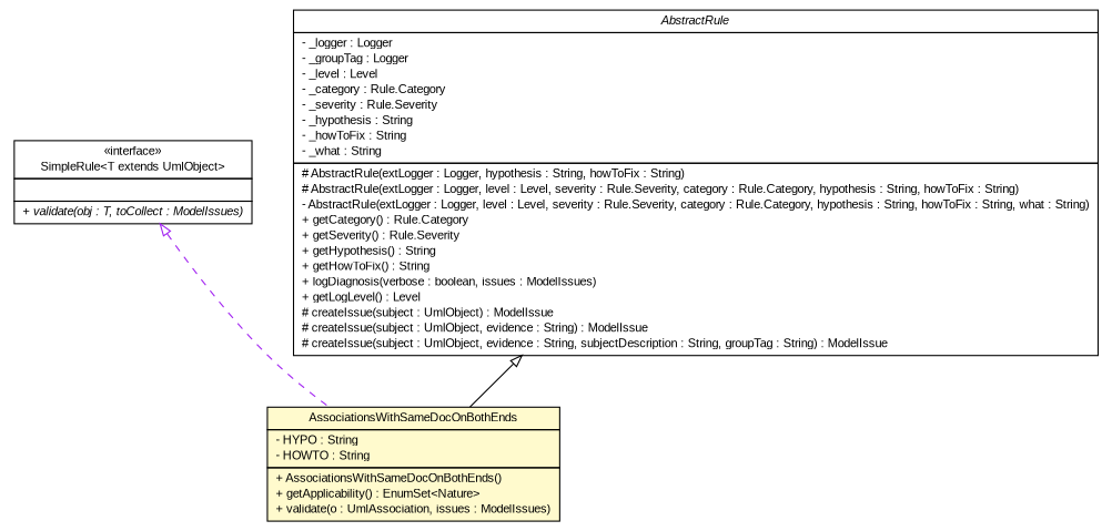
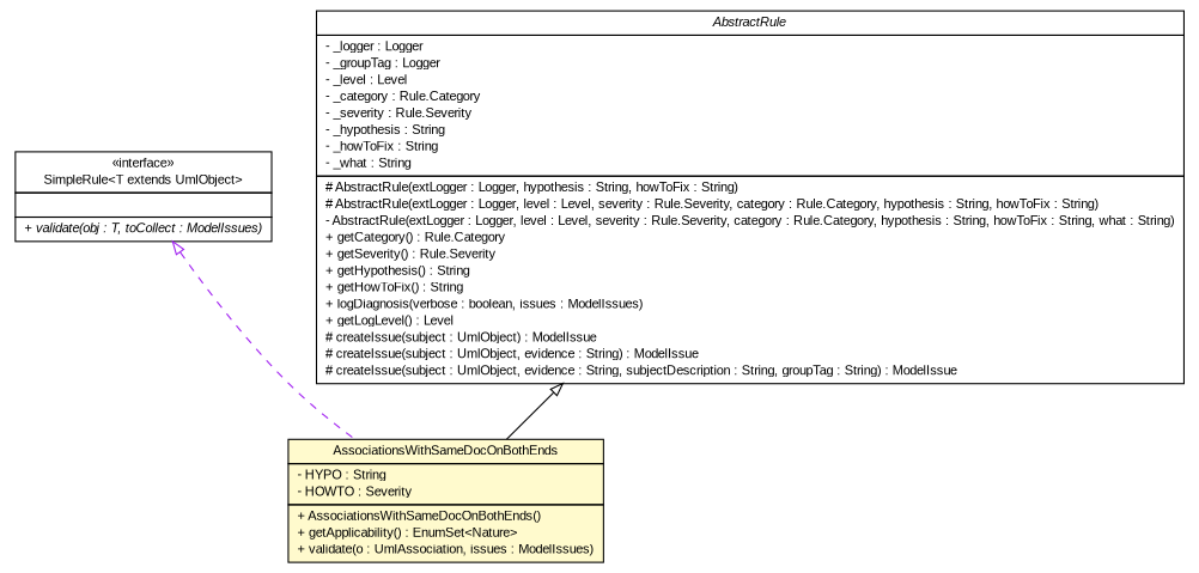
  digraph {
    nodesep=0.25
    ranksep=0.5
    node [fontcolor=black fontname=arial fontsize=10.0 shape=plaintext]
    edge [arrowtail=empty dir=back fontname=arial fontsize=10 headport=p labelfontname=arial labelfontsize=10 tailport=p]
    n1 [label=<<table title="org.tanjakostic.jcleancim.validation.SimpleRule" border="0" cellborder="1" cellspacing="0" cellpadding="2" port="p" href="./SimpleRule.html"> 		<tr><td><table border="0" cellspacing="0" cellpadding="1"> <tr><td align="center" balign="center"> &#171;interface&#187; </td></tr> <tr><td align="center" balign="center"> SimpleRule&lt;T extends UmlObject&gt; </td></tr> 		</table></td></tr> 		<tr><td><table border="0" cellspacing="0" cellpadding="1"> <tr><td align="left" balign="left">  </td></tr> 		</table></td></tr> 		<tr><td><table border="0" cellspacing="0" cellpadding="1"> <tr><td align="left" balign="left"><font face="Arial Italic" point-size="10.0"> + validate(obj : T, toCollect : ModelIssues) </font></td></tr> 		</table></td></tr> 		</table>>]
-   n2 [label=<<table title="org.tanjakostic.jcleancim.validation.AssociationValidator.AssociationsWithSameDocOnBothEnds" border="0" cellborder="1" cellspacing="0" cellpadding="2" port="p" bgcolor="lemonChiffon" href="./AssociationValidator.AssociationsWithSameDocOnBothEnds.html"> 		<tr><td><table border="0" cellspacing="0" cellpadding="1"> <tr><td align="center" balign="center"> AssociationsWithSameDocOnBothEnds </td></tr> 		</table></td></tr> 		<tr><td><table border="0" cellspacing="0" cellpadding="1"> <tr><td align="left" balign="left"> - HYPO : String </td></tr> <tr><td align="left" balign="left"> - HOWTO : String </td></tr> 		</table></td></tr> 		<tr><td><table border="0" cellspacing="0" cellpadding="1"> <tr><td align="left" balign="left"> + AssociationsWithSameDocOnBothEnds() </td></tr> <tr><td align="left" balign="left"> + getApplicability() : EnumSet&lt;Nature&gt; </td></tr> <tr><td align="left" balign="left"> + validate(o : UmlAssociation, issues : ModelIssues) </td></tr> 		</table></td></tr> 		</table>>]
+   n2 [label=<<table title="org.tanjakostic.jcleancim.validation.AssociationValidator.AssociationsWithSameDocOnBothEnds" border="0" cellborder="1" cellspacing="0" cellpadding="2" port="p" bgcolor="lemonChiffon" href="./AssociationValidator.AssociationsWithSameDocOnBothEnds.html"> 		<tr><td><table border="0" cellspacing="0" cellpadding="1"> <tr><td align="center" balign="center"> AssociationsWithSameDocOnBothEnds </td></tr> 		</table></td></tr> 		<tr><td><table border="0" cellspacing="0" cellpadding="1"> <tr><td align="left" balign="left"> - HYPO : String </td></tr> <tr><td align="left" balign="left"> - HOWTO : Severity </td></tr> 		</table></td></tr> 		<tr><td><table border="0" cellspacing="0" cellpadding="1"> <tr><td align="left" balign="left"> + AssociationsWithSameDocOnBothEnds() </td></tr> <tr><td align="left" balign="left"> + getApplicability() : EnumSet&lt;Nature&gt; </td></tr> <tr><td align="left" balign="left"> + validate(o : UmlAssociation, issues : ModelIssues) </td></tr> 		</table></td></tr> 		</table>>]
    n3 [label=<<table title="org.tanjakostic.jcleancim.validation.AbstractRule" border="0" cellborder="1" cellspacing="0" cellpadding="2" port="p" href="./AbstractRule.html"> 		<tr><td><table border="0" cellspacing="0" cellpadding="1"> <tr><td align="center" balign="center"><font face="Arial Italic"> AbstractRule </font></td></tr> 		</table></td></tr> 		<tr><td><table border="0" cellspacing="0" cellpadding="1"> <tr><td align="left" balign="left"> - _logger : Logger </td></tr> <tr><td align="left" balign="left"> - _groupTag : Logger </td></tr> <tr><td align="left" balign="left"> - _level : Level </td></tr> <tr><td align="left" balign="left"> - _category : Rule.Category </td></tr> <tr><td align="left" balign="left"> - _severity : Rule.Severity </td></tr> <tr><td align="left" balign="left"> - _hypothesis : String </td></tr> <tr><td align="left" balign="left"> - _howToFix : String </td></tr> <tr><td align="left" balign="left"> - _what : String </td></tr> 		</table></td></tr> 		<tr><td><table border="0" cellspacing="0" cellpadding="1"> <tr><td align="left" balign="left"> # AbstractRule(extLogger : Logger, hypothesis : String, howToFix : String) </td></tr> <tr><td align="left" balign="left"> # AbstractRule(extLogger : Logger, level : Level, severity : Rule.Severity, category : Rule.Category, hypothesis : String, howToFix : String) </td></tr> <tr><td align="left" balign="left"> - AbstractRule(extLogger : Logger, level : Level, severity : Rule.Severity, category : Rule.Category, hypothesis : String, howToFix : String, what : String) </td></tr> <tr><td align="left" balign="left"> + getCategory() : Rule.Category </td></tr> <tr><td align="left" balign="left"> + getSeverity() : Rule.Severity </td></tr> <tr><td align="left" balign="left"> + getHypothesis() : String </td></tr> <tr><td align="left" balign="left"> + getHowToFix() : String </td></tr> <tr><td align="left" balign="left"> + logDiagnosis(verbose : boolean, issues : ModelIssues) </td></tr> <tr><td align="left" balign="left"> + getLogLevel() : Level </td></tr> <tr><td align="left" balign="left"> # createIssue(subject : UmlObject) : ModelIssue </td></tr> <tr><td align="left" balign="left"> # createIssue(subject : UmlObject, evidence : String) : ModelIssue </td></tr> <tr><td align="left" balign="left"> # createIssue(subject : UmlObject, evidence : String, subjectDescription : String, groupTag : String) : ModelIssue </td></tr> 		</table></td></tr> 		</table>>]
    n1 -> n2 [color=purple style=dashed]
    n3 -> n2 [color=black]
  }
